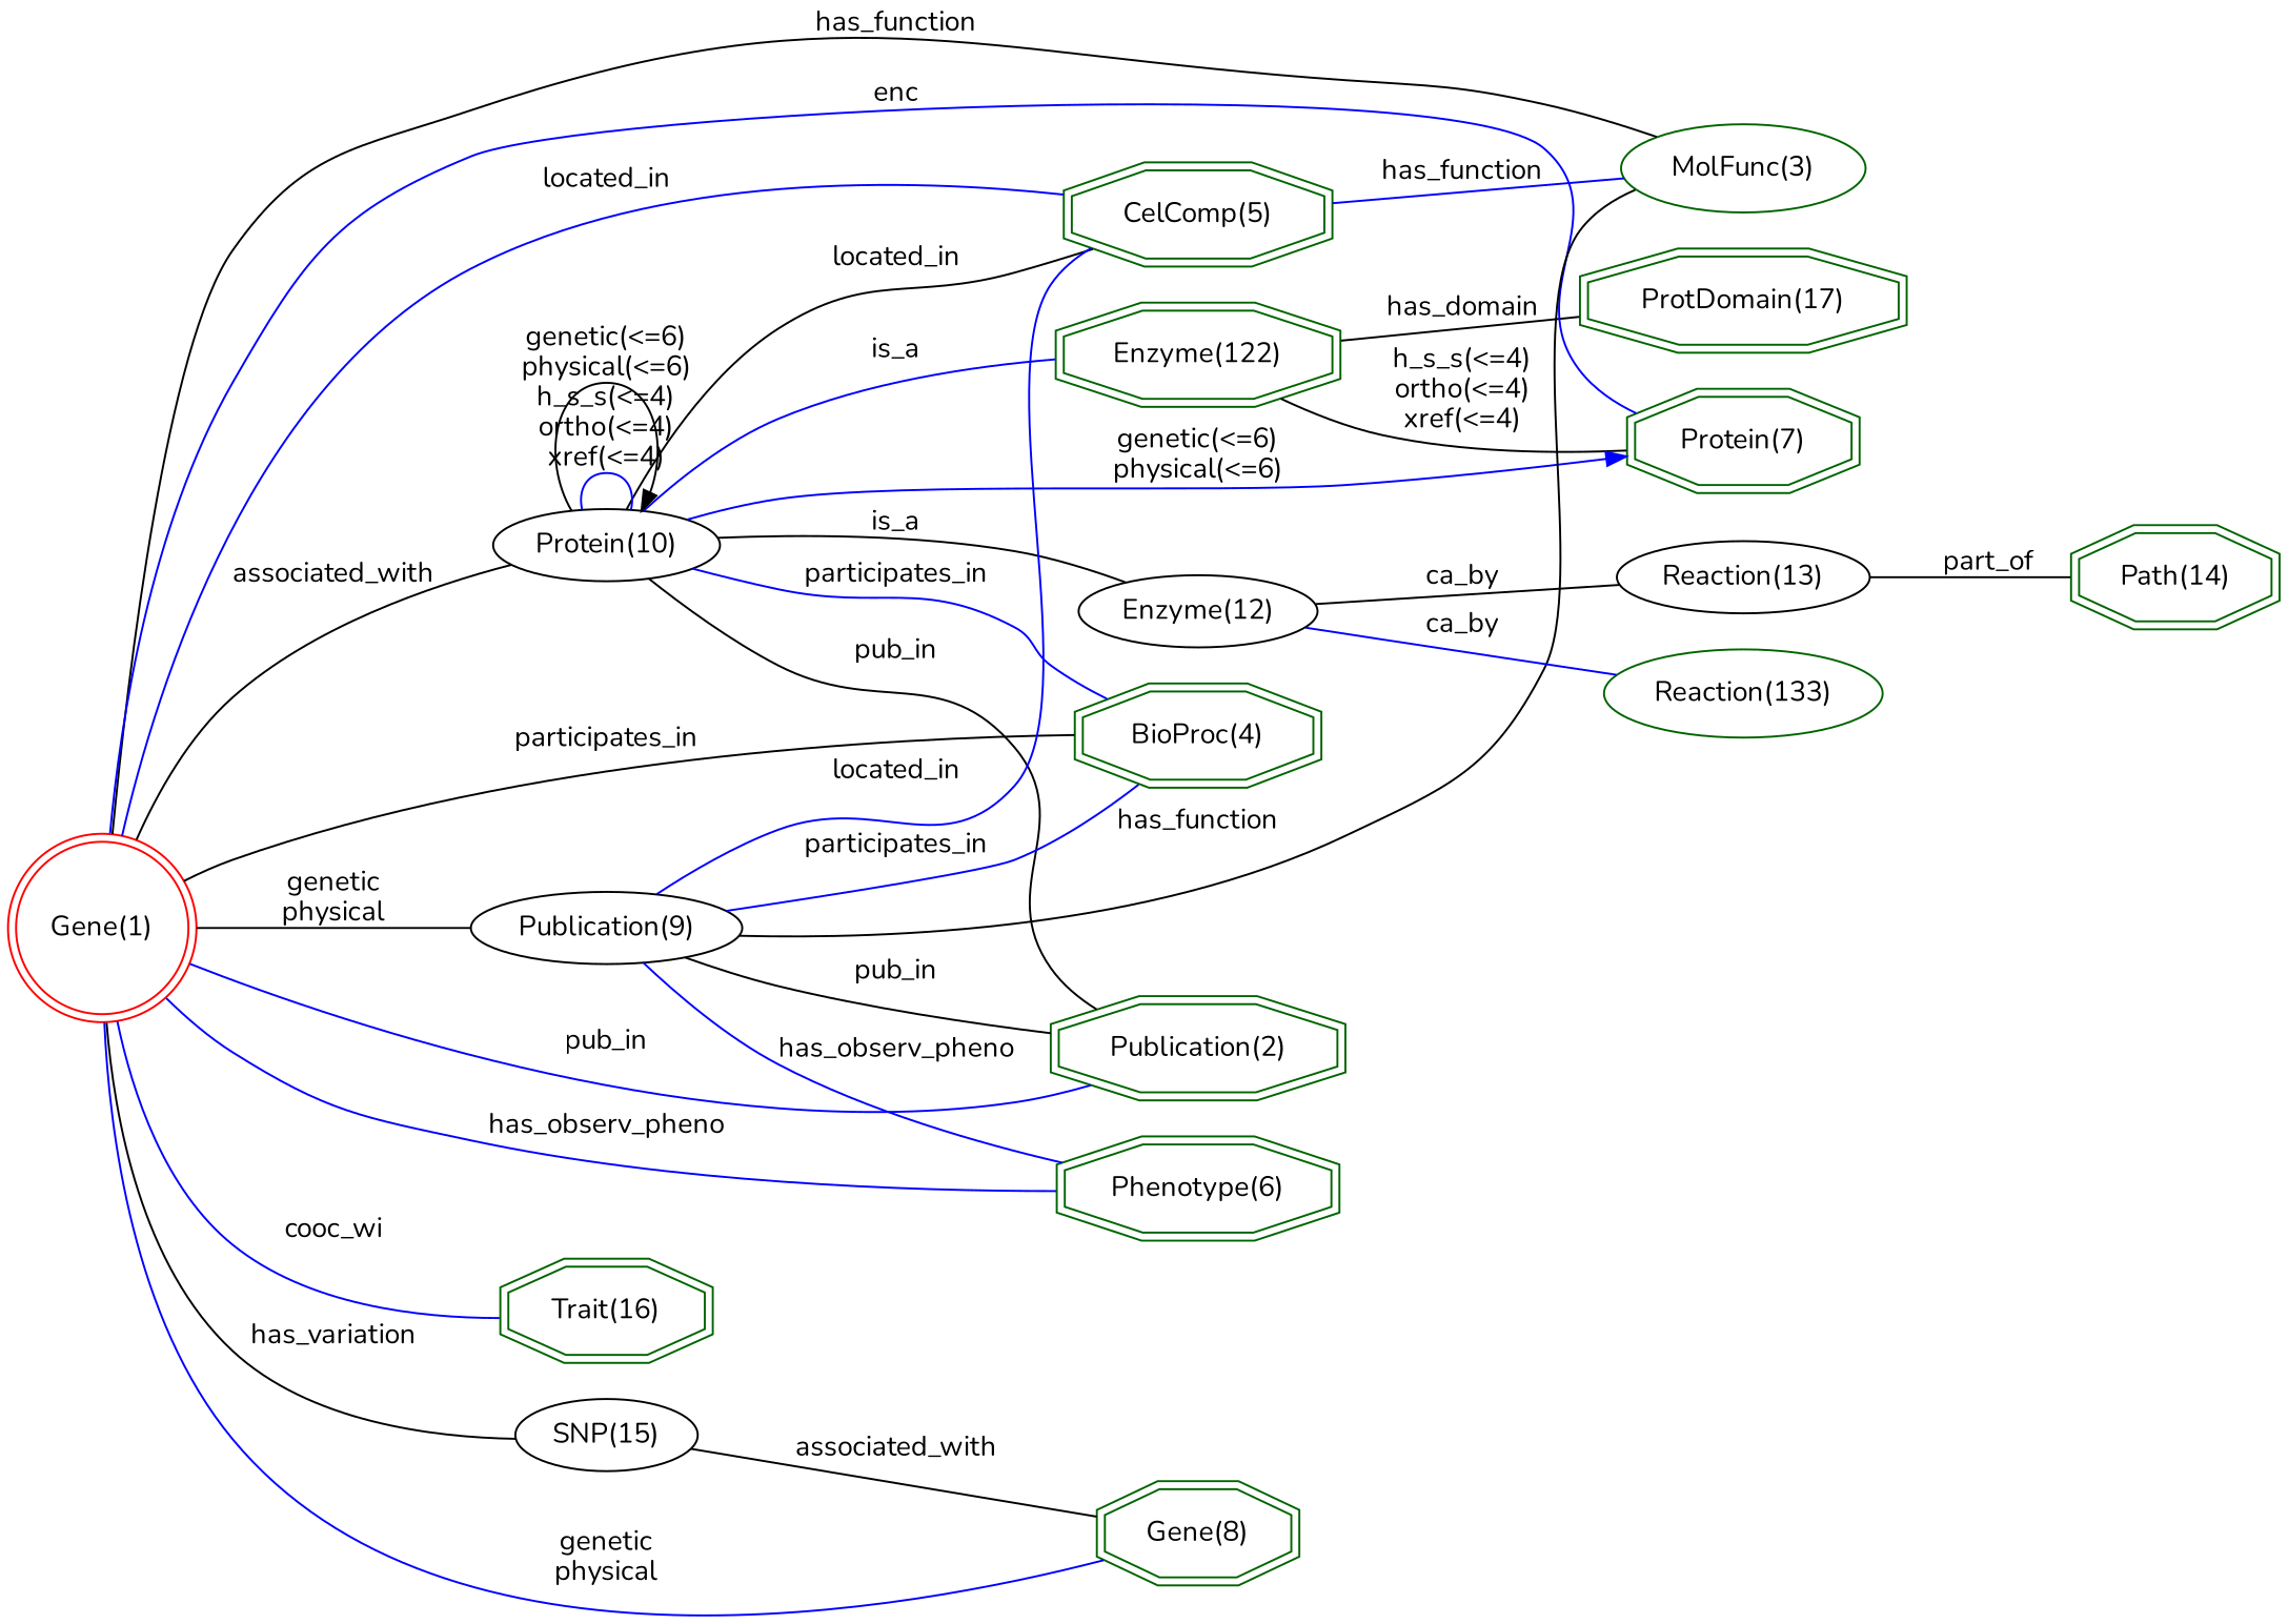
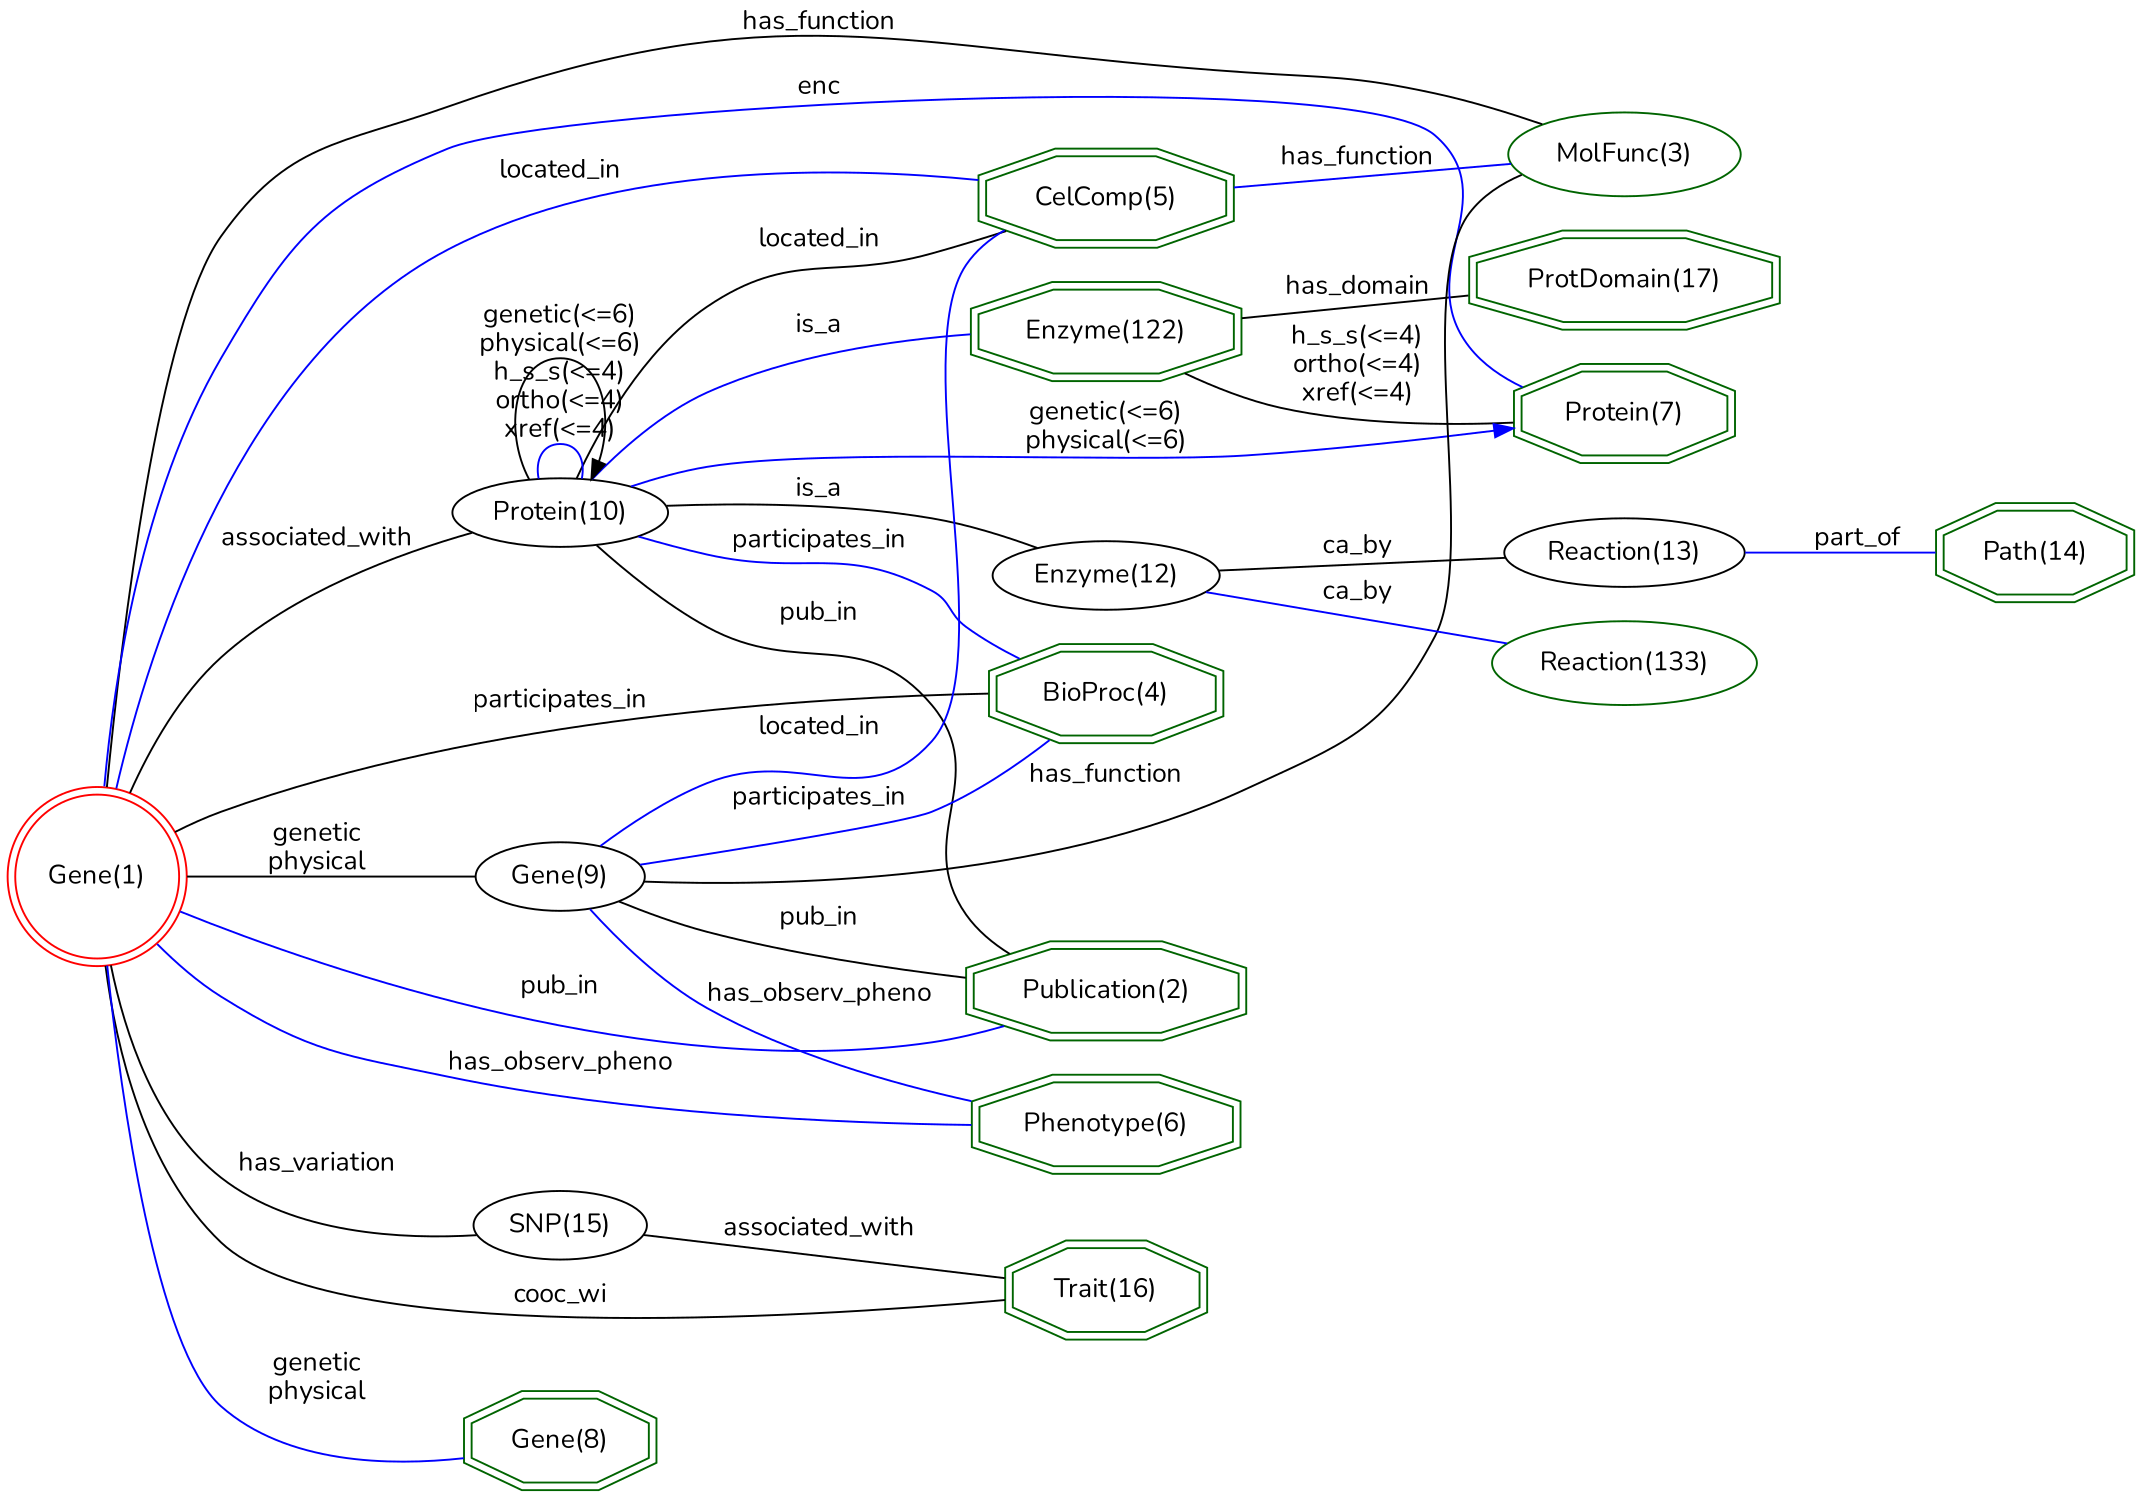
  digraph {
    fontname=Nunito
    rankdir=LR
    node [color=darkgreen fontname=Nunito shape=doubleoctagon]
    edge [arrowhead=none color=blue fontname=Nunito]
    "Reaction(133)" [height=0.61111 shape=ellipse width=1.9359]
    "CelComp(5)" [height=0.61111 width=1.7443]
    "MolFunc(3)" [height=0.61111 shape=ellipse width=1.7]
    "BioProc(4)" [height=0.61111 width=1.5966]
    "Publication(2)" [height=0.61111 width=1.9362]
    "Path(14)" [height=0.61111 width=1.3307]
    "Protein(7)" [height=0.61111 width=1.4931]
    "ProtDomain(17)" [height=0.61111 width=2.1578]
    "Enzyme(122)" [height=0.61111 width=1.8621]
    "Trait(16)" [height=0.61111 width=1.3655]
    "Phenotype(6)" [height=0.61111 width=1.8475]
    "Gene(1)" [color=red height=1.1966 shape=doublecircle width=1.1966]
    "Gene(8)" [height=0.61111 width=1.286]
    "Protein(10)" [height=0.5 width=1.3996 color="" shape=""]
-   "Gene(9)" [height=0.5 width=1.0855 label="Publication(9)" color="" shape=""]
+   "Gene(9)" [height=0.5 width=1.0855 color="" shape=""]
    "SNP(15)" [height=0.5 width=1.1406 color="" shape=""]
    "Enzyme(12)" [height=0.5 width=1.4949 color="" shape=""]
    "Reaction(13)" [height=0.5 width=1.5631 color="" shape=""]
    "CelComp(5)" -> "MolFunc(3)" [label=has_function]
    "Enzyme(122)" -> "Protein(7)" [color=black label="h_s_s(<=4)\northo(<=4)\nxref(<=4)"]
    "Enzyme(122)" -> "ProtDomain(17)" [color=black label=has_domain]
    "Gene(1)" -> "CelComp(5)" [label=located_in]
    "Gene(1)" -> "MolFunc(3)" [color=black label=has_function]
    "Gene(1)" -> "BioProc(4)" [color=black label=participates_in]
    "Gene(1)" -> "Publication(2)" [label=pub_in]
    "Gene(1)" -> "Protein(7)" [label=enc]
-   "Gene(1)" -> "Trait(16)" [label=cooc_wi]
+   "Gene(1)" -> "Trait(16)" [color=black label=cooc_wi]
    "Gene(1)" -> "Phenotype(6)" [label=has_observ_pheno]
    "Gene(1)" -> "Gene(8)" [label="genetic\nphysical"]
    "Gene(1)" -> "Protein(10)" [color=black label=associated_with]
    "Gene(1)" -> "Gene(9)" [color=black label="genetic\nphysical"]
    "Gene(1)" -> "SNP(15)" [color=black label=has_variation]
    "Protein(10)" -> "CelComp(5)" [color=black label=located_in]
    "Protein(10)" -> "BioProc(4)" [label=participates_in]
    "Protein(10)" -> "Publication(2)" [color=black label=pub_in]
    "Protein(10)" -> "Protein(7)" [arrowhead=normal label="genetic(<=6)\nphysical(<=6)"]
    "Protein(10)" -> "Enzyme(122)" [label=is_a]
    "Protein(10)" -> "Protein(10)" [label="h_s_s(<=4)\northo(<=4)\nxref(<=4)"]
    "Protein(10)" -> "Protein(10)" [arrowhead=normal color=black label="genetic(<=6)\nphysical(<=6)"]
    "Protein(10)" -> "Enzyme(12)" [color=black label=is_a]
    "Gene(9)" -> "CelComp(5)" [label=located_in]
    "Gene(9)" -> "MolFunc(3)" [color=black label=has_function]
    "Gene(9)" -> "BioProc(4)" [label=participates_in]
    "Gene(9)" -> "Publication(2)" [color=black label=pub_in]
    "Gene(9)" -> "Phenotype(6)" [label=has_observ_pheno]
-   "SNP(15)" -> "Gene(8)" [color=black label=associated_with]
+   "SNP(15)" -> "Trait(16)" [color=black label=associated_with]
    "Enzyme(12)" -> "Reaction(133)" [label=ca_by]
    "Enzyme(12)" -> "Reaction(13)" [color=black label=ca_by]
-   "Reaction(13)" -> "Path(14)" [color=black label=part_of]
+   "Reaction(13)" -> "Path(14)" [label=part_of]
  }
